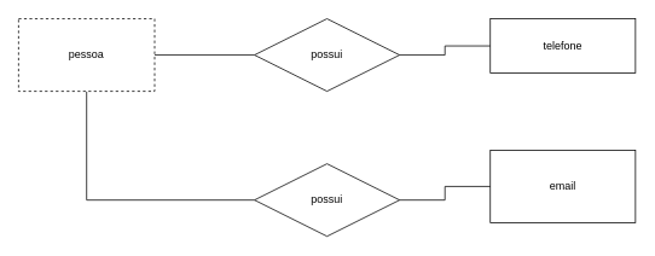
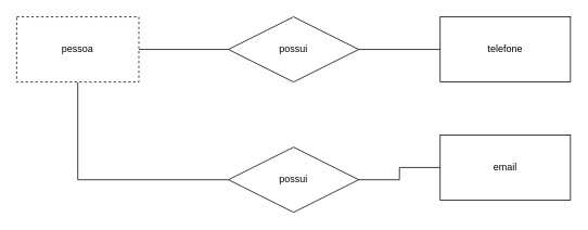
  <mxCell id="0" />
  <mxCell id="1" parent="0" />
  <mxCell id="2" style="edgeStyle=orthogonalEdgeStyle;rounded=0;orthogonalLoop=1;jettySize=auto;html=1;exitX=1;exitY=0.5;exitDx=0;exitDy=0;entryX=0;entryY=0.5;entryDx=0;entryDy=0;endArrow=none;endFill=0;" edge="1" parent="1" source="4" target="8"><mxGeometry relative="1" as="geometry" /></mxCell>
  <mxCell id="3" style="edgeStyle=orthogonalEdgeStyle;rounded=0;orthogonalLoop=1;jettySize=auto;html=1;exitX=0.5;exitY=1;exitDx=0;exitDy=0;entryX=0;entryY=0.5;entryDx=0;entryDy=0;endArrow=none;endFill=0;" edge="1" parent="1" source="4" target="10"><mxGeometry relative="1" as="geometry" /></mxCell>
  <mxCell id="4" value="pessoa" style="rounded=0;whiteSpace=wrap;html=1;dashed=1;" vertex="1" parent="1"><mxGeometry x="20" y="20" width="150" height="80" as="geometry" /></mxCell>
  <mxCell id="5" value="email" style="rounded=0;whiteSpace=wrap;html=1;" vertex="1" parent="1"><mxGeometry x="540" y="165" width="160" height="80" as="geometry" /></mxCell>
- <mxCell id="6" value="telefone" style="rounded=0;whiteSpace=wrap;html=1;" vertex="1" parent="1"><mxGeometry x="540" y="20" width="160" height="60" as="geometry" /></mxCell>
+ <mxCell id="6" value="telefone" style="rounded=0;whiteSpace=wrap;html=1;" vertex="1" parent="1"><mxGeometry x="540" y="20" width="160" height="80" as="geometry" /></mxCell>
  <mxCell id="7" style="edgeStyle=orthogonalEdgeStyle;rounded=0;orthogonalLoop=1;jettySize=auto;html=1;exitX=1;exitY=0.5;exitDx=0;exitDy=0;entryX=0;entryY=0.5;entryDx=0;entryDy=0;endArrow=none;endFill=0;" edge="1" parent="1" source="8" target="6"><mxGeometry relative="1" as="geometry" /></mxCell>
  <mxCell id="8" value="possui" style="shape=rhombus;perimeter=rhombusPerimeter;whiteSpace=wrap;html=1;align=center;" vertex="1" parent="1"><mxGeometry x="280" y="20" width="160" height="80" as="geometry" /></mxCell>
  <mxCell id="9" style="edgeStyle=orthogonalEdgeStyle;rounded=0;orthogonalLoop=1;jettySize=auto;html=1;exitX=1;exitY=0.5;exitDx=0;exitDy=0;entryX=0;entryY=0.5;entryDx=0;entryDy=0;endArrow=none;endFill=0;" edge="1" parent="1" source="10" target="5"><mxGeometry relative="1" as="geometry" /></mxCell>
  <mxCell id="10" value="possui" style="shape=rhombus;perimeter=rhombusPerimeter;whiteSpace=wrap;html=1;align=center;" vertex="1" parent="1"><mxGeometry x="280" y="180" width="160" height="80" as="geometry" /></mxCell>
